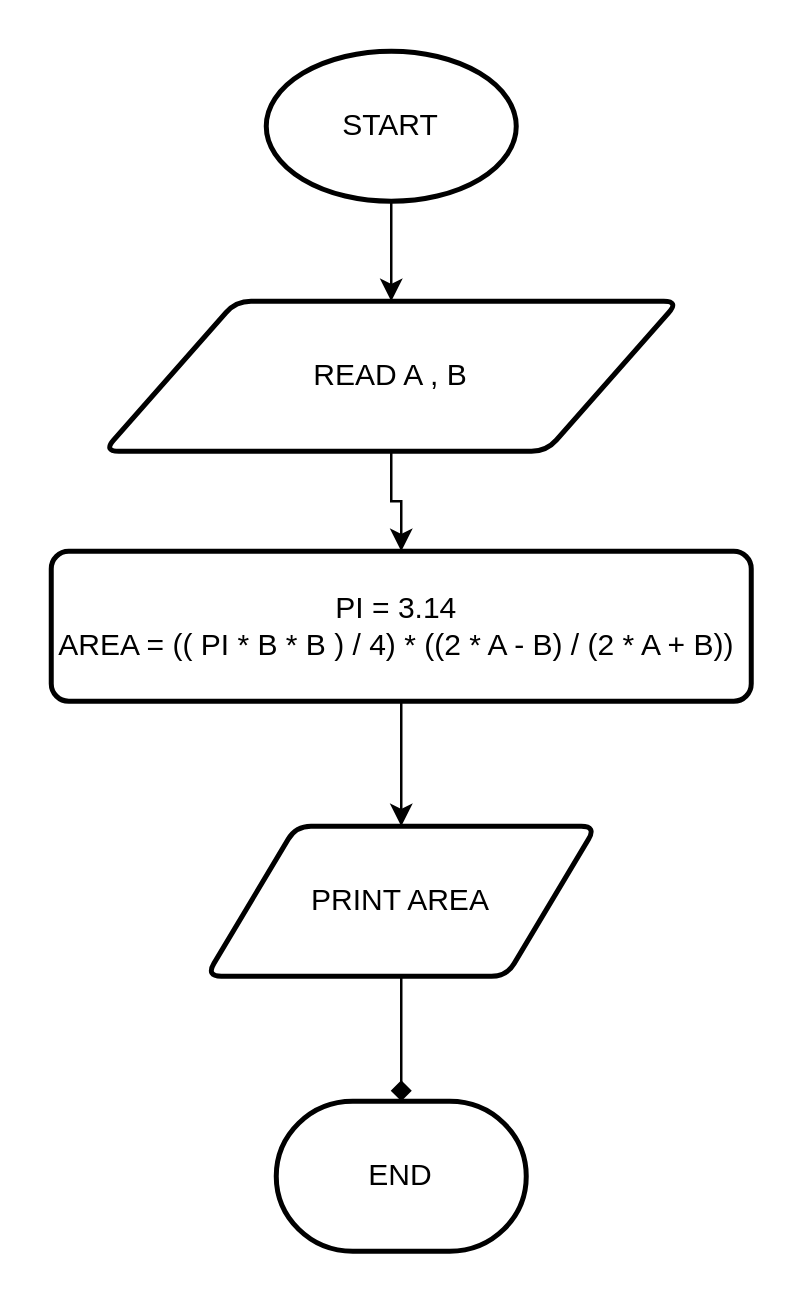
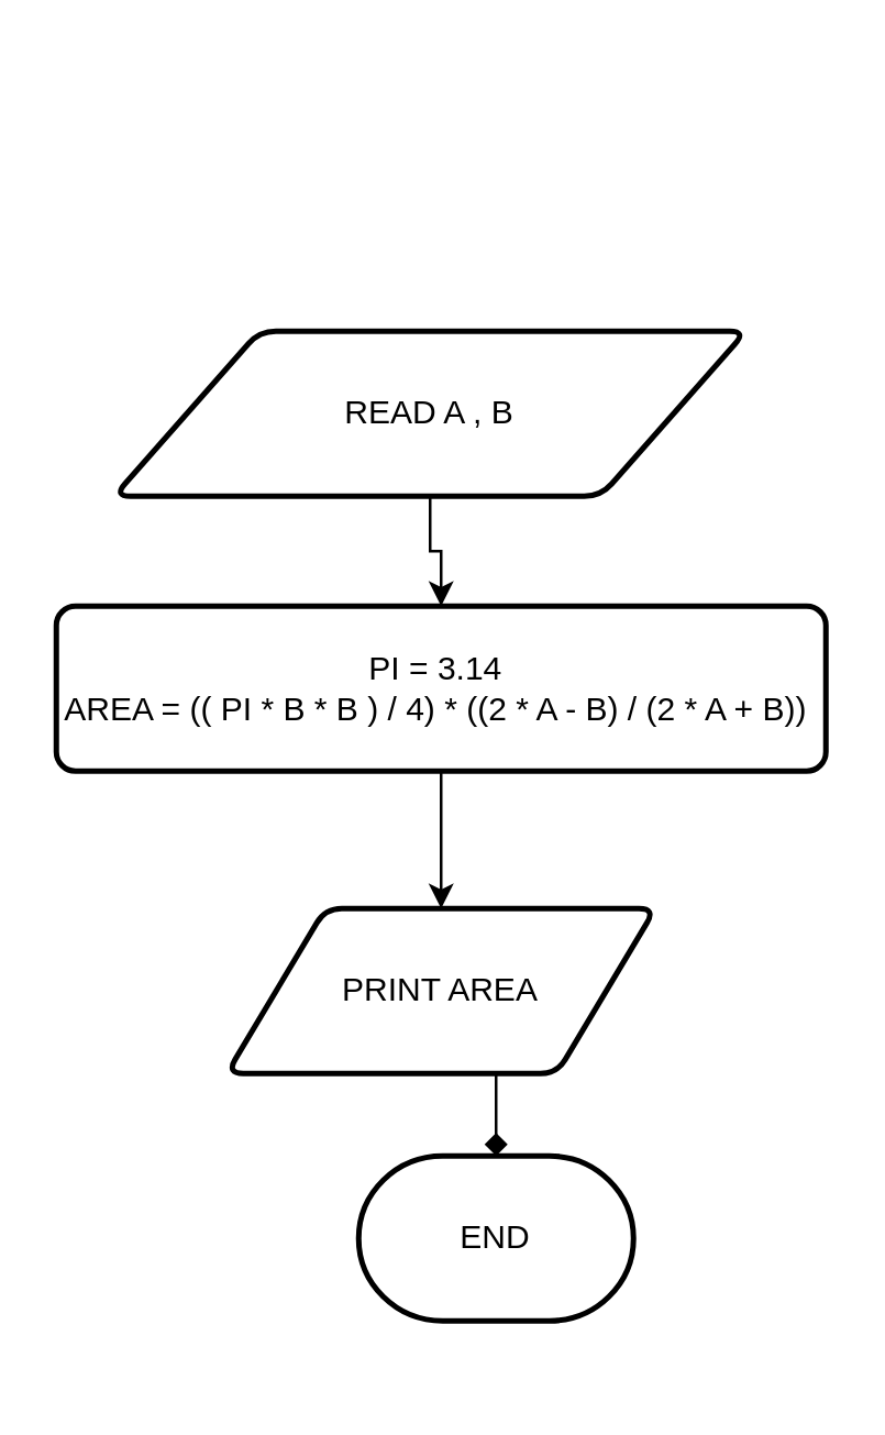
  <mxCell id="0" />
  <mxCell id="1" parent="0" />
- <mxCell id="2" style="edgeStyle=orthogonalEdgeStyle;rounded=0;orthogonalLoop=1;jettySize=auto;html=1;exitX=0.5;exitY=1;exitDx=0;exitDy=0;exitPerimeter=0;" edge="1" parent="1" source="3" target="5"><mxGeometry relative="1" as="geometry" /></mxCell>
- <mxCell id="3" value="START" style="strokeWidth=2;html=1;shape=mxgraph.flowchart.start_1;whiteSpace=wrap;" vertex="1" parent="1"><mxGeometry x="106" y="20" width="100" height="60" as="geometry" /></mxCell>
  <mxCell id="4" style="edgeStyle=orthogonalEdgeStyle;rounded=0;orthogonalLoop=1;jettySize=auto;html=1;exitX=0.5;exitY=1;exitDx=0;exitDy=0;" edge="1" parent="1" source="5" target="7"><mxGeometry relative="1" as="geometry" /></mxCell>
  <mxCell id="5" value="READ A , B" style="shape=parallelogram;html=1;strokeWidth=2;perimeter=parallelogramPerimeter;whiteSpace=wrap;rounded=1;arcSize=12;size=0.23;" vertex="1" parent="1"><mxGeometry x="41" y="120" width="230" height="60" as="geometry" /></mxCell>
  <mxCell id="6" style="edgeStyle=orthogonalEdgeStyle;rounded=0;orthogonalLoop=1;jettySize=auto;html=1;exitX=0.5;exitY=1;exitDx=0;exitDy=0;entryX=0.5;entryY=0;entryDx=0;entryDy=0;" edge="1" parent="1" source="7" target="8"><mxGeometry relative="1" as="geometry" /></mxCell>
  <mxCell id="7" value="PI = 3.14&amp;nbsp;&lt;div&gt;AREA = (( PI * B * B ) / 4) * ((2 * A - B) / (2 * A + B))&amp;nbsp;&lt;/div&gt;" style="rounded=1;whiteSpace=wrap;html=1;absoluteArcSize=1;arcSize=14;strokeWidth=2;" vertex="1" parent="1"><mxGeometry x="20" y="220" width="280" height="60" as="geometry" /></mxCell>
  <mxCell id="8" value="PRINT AREA" style="shape=parallelogram;html=1;strokeWidth=2;perimeter=parallelogramPerimeter;whiteSpace=wrap;rounded=1;arcSize=12;size=0.23;" vertex="1" parent="1"><mxGeometry x="82" y="330" width="156" height="60" as="geometry" /></mxCell>
- <mxCell id="9" value="END" style="strokeWidth=2;html=1;shape=mxgraph.flowchart.terminator;whiteSpace=wrap;" vertex="1" parent="1"><mxGeometry x="110" y="440" width="100" height="60" as="geometry" /></mxCell>
+ <mxCell id="9" value="END" style="strokeWidth=2;html=1;shape=mxgraph.flowchart.terminator;whiteSpace=wrap;" vertex="1" parent="1"><mxGeometry x="130" y="420" width="100" height="60" as="geometry" /></mxCell>
  <mxCell id="10" style="edgeStyle=orthogonalEdgeStyle;rounded=0;orthogonalLoop=1;jettySize=auto;html=1;exitX=0.5;exitY=1;exitDx=0;exitDy=0;entryX=0.5;entryY=0;entryDx=0;entryDy=0;entryPerimeter=0;endArrow=diamond;" edge="1" parent="1" source="8" target="9"><mxGeometry relative="1" as="geometry" /></mxCell>
